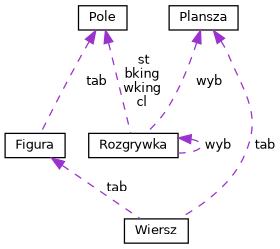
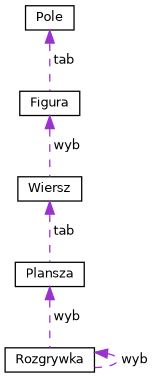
  digraph {
    node [color=black fillcolor=white fontname=Helvetica fontsize=10 shape=record style=filled]
    edge [color=darkorchid3 dir=back fontname=Helvetica fontsize=10 labelfontname=Helvetica labelfontsize=10 style=dashed]
    n1 [height=0.2 label=Pole width=0.4]
    n2 [height=0.2 label=Rozgrywka width=0.4]
    n3 [height=0.2 label=Figura width=0.4]
    n4 [height=0.2 label=Wiersz width=0.4]
    n5 [height=0.2 label=Plansza width=0.4]
-   n1 -> n2 [label=" st\nbking\nwking\ncl"]
    n1 -> n3 [label=" tab"]
    n2 -> n2 [label=" wyb"]
-   n3 -> n4 [label=" tab"]
-   n5 -> n4 [label=" tab"]
+   n3 -> n4 [label=" wyb"]
+   n4 -> n5 [label=" tab"]
    n5 -> n2 [label=" wyb"]
  }
